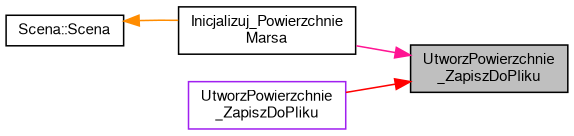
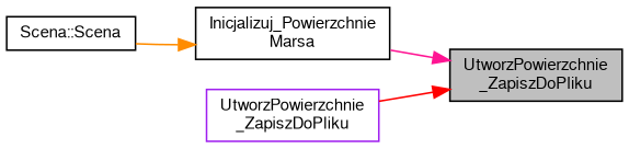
  digraph {
    rankdir=RL
    node [color=black fillcolor=white fontname=FreeSans fontsize=10 shape=record style=filled]
    edge [dir=back fontname=FreeSans fontsize=10 labelfontname=FreeSans labelfontsize=10 style=solid]
    n1 [fillcolor=grey75 fontcolor=black height=0.2 label="UtworzPowierzchnie\l_ZapiszDoPliku" width=0.4]
    n2 [height=0.2 label="Inicjalizuj_Powierzchnie\lMarsa" width=0.4]
    n3 [color=purple height=0.2 label="UtworzPowierzchnie\l_ZapiszDoPliku" width=0.4]
    n4 [height=0.2 label="Scena::Scena" width=0.4]
    n1 -> n2 [color=deeppink]
    n1 -> n3 [color=red]
-   n4 -> n2 [color=darkorange]
+   n2 -> n4 [color=darkorange]
  }
